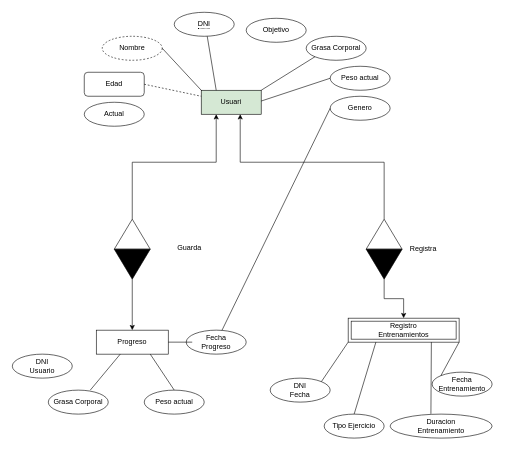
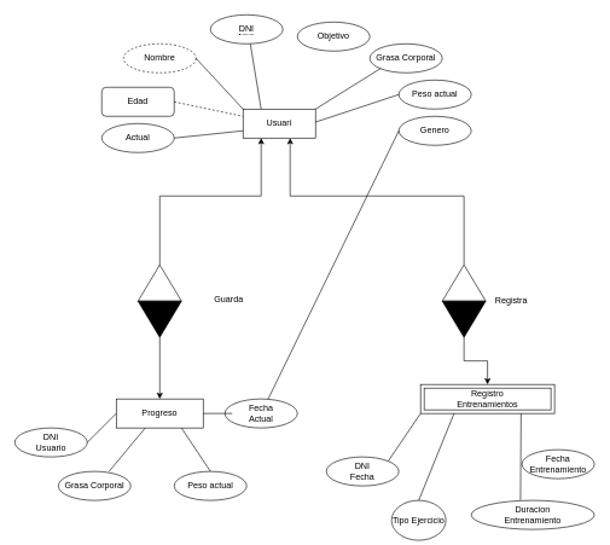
  <mxCell id="0" />
  <mxCell id="1" parent="0" />
- <mxCell id="2" value="Usuari" style="whiteSpace=wrap;html=1;align=center;fillColor=#d5e8d4;" parent="1" vertex="1"><mxGeometry x="335" y="150" width="100" height="40" as="geometry" /></mxCell>
+ <mxCell id="2" value="Usuari" style="whiteSpace=wrap;html=1;align=center;" parent="1" vertex="1"><mxGeometry x="335" y="150" width="100" height="40" as="geometry" /></mxCell>
  <mxCell id="3" value="Progreso" style="whiteSpace=wrap;html=1;align=center;" parent="1" vertex="1"><mxGeometry x="160" y="550" width="120" height="40" as="geometry" /></mxCell>
  <mxCell id="4" value="Grasa Corporal" style="ellipse;whiteSpace=wrap;html=1;align=center;" parent="1" vertex="1"><mxGeometry x="510" y="60" width="100" height="40" as="geometry" /></mxCell>
  <mxCell id="5" value="Peso actual" style="ellipse;whiteSpace=wrap;html=1;align=center;" parent="1" vertex="1"><mxGeometry x="550" y="110" width="100" height="40" as="geometry" /></mxCell>
  <mxCell id="6" value="Genero" style="ellipse;whiteSpace=wrap;html=1;align=center;" parent="1" vertex="1"><mxGeometry x="550" y="160" width="100" height="40" as="geometry" /></mxCell>
  <mxCell id="7" value="Actual" style="ellipse;whiteSpace=wrap;html=1;align=center;" parent="1" vertex="1"><mxGeometry x="140" y="170" width="100" height="40" as="geometry" /></mxCell>
  <mxCell id="8" value="Edad" style="whiteSpace=wrap;html=1;align=center;rounded=1;" parent="1" vertex="1"><mxGeometry x="140" y="120" width="100" height="40" as="geometry" /></mxCell>
  <mxCell id="9" value="Objetivo" style="ellipse;whiteSpace=wrap;html=1;align=center;" parent="1" vertex="1"><mxGeometry x="410" y="30" width="100" height="40" as="geometry" /></mxCell>
  <mxCell id="10" value="Nombre" style="ellipse;whiteSpace=wrap;html=1;align=center;dashed=1;" parent="1" vertex="1"><mxGeometry x="170" y="60" width="100" height="40" as="geometry" /></mxCell>
  <mxCell id="11" value="Duracion&lt;div&gt;Entrenamiento&lt;/div&gt;" style="ellipse;whiteSpace=wrap;html=1;align=center;" parent="1" vertex="1"><mxGeometry x="650" y="690" width="170" height="40" as="geometry" /></mxCell>
  <mxCell id="12" value="DNI&lt;div&gt;Fecha&lt;/div&gt;" style="ellipse;whiteSpace=wrap;html=1;align=center;" parent="1" vertex="1"><mxGeometry x="450" y="630" width="100" height="40" as="geometry" /></mxCell>
- <mxCell id="13" value="Tipo Ejercicio" style="ellipse;whiteSpace=wrap;html=1;align=center;" parent="1" vertex="1"><mxGeometry x="540" y="690" width="100" height="40" as="geometry" /></mxCell>
+ <mxCell id="13" value="Tipo Ejercicio" style="ellipse;whiteSpace=wrap;html=1;align=center;" parent="1" vertex="1"><mxGeometry x="540" y="690" width="75" height="55" as="geometry" /></mxCell>
  <mxCell id="14" value="Fecha&lt;div&gt;Entrenamiento&lt;/div&gt;" style="ellipse;whiteSpace=wrap;html=1;align=center;" parent="1" vertex="1"><mxGeometry x="720" y="620" width="100" height="40" as="geometry" /></mxCell>
- <mxCell id="15" value="&lt;div&gt;Fecha&lt;/div&gt;&lt;div&gt;Progreso&lt;/div&gt;" style="ellipse;whiteSpace=wrap;html=1;align=center;" parent="1" vertex="1"><mxGeometry x="310" y="550" width="100" height="40" as="geometry" /></mxCell>
+ <mxCell id="15" value="&lt;div&gt;Fecha&lt;/div&gt;&lt;div&gt;Actual&lt;/div&gt;" style="ellipse;whiteSpace=wrap;html=1;align=center;" parent="1" vertex="1"><mxGeometry x="310" y="550" width="100" height="40" as="geometry" /></mxCell>
  <mxCell id="16" value="&lt;div&gt;DNI&lt;/div&gt;&lt;div&gt;Usuario&lt;/div&gt;" style="ellipse;whiteSpace=wrap;html=1;align=center;" parent="1" vertex="1"><mxGeometry x="20" y="590" width="100" height="40" as="geometry" /></mxCell>
  <mxCell id="17" value="Grasa Corporal" style="ellipse;whiteSpace=wrap;html=1;align=center;" parent="1" vertex="1"><mxGeometry x="80" y="650" width="100" height="40" as="geometry" /></mxCell>
  <mxCell id="18" value="&lt;span style=&quot;border-bottom: 1px dotted&quot;&gt;DNI&lt;/span&gt;" style="ellipse;whiteSpace=wrap;html=1;align=center;" parent="1" vertex="1"><mxGeometry x="290" y="20" width="100" height="40" as="geometry" /></mxCell>
  <mxCell id="19" style="edgeStyle=orthogonalEdgeStyle;rounded=0;orthogonalLoop=1;jettySize=auto;html=1;exitX=0.5;exitY=1;exitDx=0;exitDy=0;" parent="1" edge="1"><mxGeometry relative="1" as="geometry"><mxPoint x="610" y="590" as="sourcePoint" /><mxPoint x="610" y="590" as="targetPoint" /></mxGeometry></mxCell>
  <mxCell id="20" style="edgeStyle=orthogonalEdgeStyle;rounded=0;orthogonalLoop=1;jettySize=auto;html=1;exitX=0.5;exitY=1;exitDx=0;exitDy=0;" parent="1" source="6" target="6" edge="1"><mxGeometry relative="1" as="geometry" /></mxCell>
  <mxCell id="21" value="" style="verticalLabelPosition=bottom;verticalAlign=top;html=1;shape=mxgraph.basic.acute_triangle;dx=0.5;" parent="1" vertex="1"><mxGeometry x="190" y="365" width="60" height="50" as="geometry" /></mxCell>
  <mxCell id="22" style="edgeStyle=none;rounded=0;orthogonalLoop=1;jettySize=auto;html=1;exitX=0;exitY=0;exitDx=30;exitDy=0;exitPerimeter=0;" parent="1" source="23" target="3" edge="1"><mxGeometry relative="1" as="geometry" /></mxCell>
  <mxCell id="23" value="" style="verticalLabelPosition=bottom;verticalAlign=top;html=1;shape=mxgraph.basic.acute_triangle;dx=0.5;rotation=-180;fillColor=#000000;" parent="1" vertex="1"><mxGeometry x="190" y="415" width="60" height="50" as="geometry" /></mxCell>
  <mxCell id="24" value="Registra" style="text;html=1;align=center;verticalAlign=middle;resizable=0;points=[];autosize=1;strokeColor=none;fillColor=none;" parent="1" vertex="1"><mxGeometry x="670" y="400" width="70" height="30" as="geometry" /></mxCell>
  <mxCell id="25" value="Guarda" style="text;html=1;align=center;verticalAlign=middle;resizable=0;points=[];autosize=1;strokeColor=none;fillColor=none;" parent="1" vertex="1"><mxGeometry x="285" y="398" width="60" height="30" as="geometry" /></mxCell>
  <mxCell id="26" value="Registro&lt;div&gt;Entrenamientos&lt;/div&gt;" style="shape=ext;margin=3;double=1;whiteSpace=wrap;html=1;align=center;" parent="1" vertex="1"><mxGeometry x="580" y="530" width="185" height="40" as="geometry" /></mxCell>
  <mxCell id="27" value="Peso actual" style="ellipse;whiteSpace=wrap;html=1;align=center;" parent="1" vertex="1"><mxGeometry x="240" y="650" width="100" height="40" as="geometry" /></mxCell>
  <mxCell id="28" value="" style="endArrow=none;html=1;rounded=0;exitX=0;exitY=0.5;exitDx=0;exitDy=0;" parent="1" source="6" target="15" edge="1"><mxGeometry width="50" height="50" relative="1" as="geometry"><mxPoint x="285" y="280" as="sourcePoint" /><mxPoint x="335" y="190" as="targetPoint" /></mxGeometry></mxCell>
+ <mxCell id="29" value="" style="endArrow=none;html=1;rounded=0;exitX=1;exitY=0.5;exitDx=0;exitDy=0;entryX=0;entryY=0.75;entryDx=0;entryDy=0;" parent="1" source="7" target="2" edge="1"><mxGeometry width="50" height="50" relative="1" as="geometry"><mxPoint x="275" y="240" as="sourcePoint" /><mxPoint x="335" y="170" as="targetPoint" /></mxGeometry></mxCell>
  <mxCell id="30" value="" style="endArrow=none;html=1;rounded=0;exitX=1;exitY=0.5;exitDx=0;exitDy=0;entryX=0;entryY=0.25;entryDx=0;entryDy=0;dashed=1;" parent="1" source="8" target="2" edge="1"><mxGeometry width="50" height="50" relative="1" as="geometry"><mxPoint x="275" y="180" as="sourcePoint" /><mxPoint x="335" y="150" as="targetPoint" /></mxGeometry></mxCell>
  <mxCell id="31" value="" style="endArrow=none;html=1;rounded=0;exitX=1;exitY=0.5;exitDx=0;exitDy=0;entryX=0;entryY=0;entryDx=0;entryDy=0;" parent="1" source="10" target="2" edge="1"><mxGeometry width="50" height="50" relative="1" as="geometry"><mxPoint x="275" y="80" as="sourcePoint" /><mxPoint x="335" y="100" as="targetPoint" /></mxGeometry></mxCell>
  <mxCell id="32" value="" style="endArrow=none;html=1;rounded=0;exitX=1;exitY=0.5;exitDx=0;exitDy=0;entryX=0.25;entryY=0;entryDx=0;entryDy=0;" parent="1" target="2" edge="1"><mxGeometry width="50" height="50" relative="1" as="geometry"><mxPoint x="345" y="60" as="sourcePoint" /><mxPoint x="405" y="130" as="targetPoint" /></mxGeometry></mxCell>
  <mxCell id="33" value="" style="endArrow=none;html=1;rounded=0;exitX=0;exitY=1;exitDx=0;exitDy=0;entryX=0.75;entryY=0;entryDx=0;entryDy=0;" parent="1" source="4" edge="1"><mxGeometry width="50" height="50" relative="1" as="geometry"><mxPoint x="480" y="60" as="sourcePoint" /><mxPoint x="435" y="150" as="targetPoint" /></mxGeometry></mxCell>
  <mxCell id="34" value="" style="endArrow=none;html=1;rounded=0;exitX=0.7;exitY=0;exitDx=0;exitDy=0;exitPerimeter=0;" parent="1" source="17" edge="1"><mxGeometry width="50" height="50" relative="1" as="geometry"><mxPoint x="150" y="640" as="sourcePoint" /><mxPoint x="200" y="590" as="targetPoint" /></mxGeometry></mxCell>
+ <mxCell id="35" value="" style="endArrow=none;html=1;rounded=0;exitX=1;exitY=0.5;exitDx=0;exitDy=0;entryX=0;entryY=0.5;entryDx=0;entryDy=0;" parent="1" source="16" target="3" edge="1"><mxGeometry width="50" height="50" relative="1" as="geometry"><mxPoint x="110" y="610" as="sourcePoint" /><mxPoint x="160" y="560" as="targetPoint" /></mxGeometry></mxCell>
  <mxCell id="36" value="" style="endArrow=none;html=1;rounded=0;exitX=1;exitY=0.5;exitDx=0;exitDy=0;" parent="1" source="3" edge="1"><mxGeometry width="50" height="50" relative="1" as="geometry"><mxPoint x="280" y="580" as="sourcePoint" /><mxPoint x="320" y="570" as="targetPoint" /></mxGeometry></mxCell>
  <mxCell id="37" value="" style="endArrow=none;html=1;rounded=0;exitX=0.75;exitY=1;exitDx=0;exitDy=0;entryX=0.5;entryY=0;entryDx=0;entryDy=0;" parent="1" source="3" target="27" edge="1"><mxGeometry width="50" height="50" relative="1" as="geometry"><mxPoint x="280" y="589" as="sourcePoint" /><mxPoint x="320" y="589" as="targetPoint" /></mxGeometry></mxCell>
  <mxCell id="38" value="" style="endArrow=none;html=1;rounded=0;exitX=0.5;exitY=0;exitDx=0;exitDy=0;entryX=0.25;entryY=1;entryDx=0;entryDy=0;" parent="1" source="13" target="26" edge="1"><mxGeometry width="50" height="50" relative="1" as="geometry"><mxPoint x="639.5" y="610" as="sourcePoint" /><mxPoint x="639.5" y="570" as="targetPoint" /></mxGeometry></mxCell>
- <mxCell id="39" value="" style="endArrow=none;html=1;rounded=0;exitX=1;exitY=1;exitDx=0;exitDy=0;entryX=0;entryY=0;entryDx=0;entryDy=0;" parent="1" source="26" target="14" edge="1"><mxGeometry width="50" height="50" relative="1" as="geometry"><mxPoint x="690" y="560" as="sourcePoint" /><mxPoint x="740" y="510" as="targetPoint" /></mxGeometry></mxCell>
  <mxCell id="40" value="" style="endArrow=none;html=1;rounded=0;exitX=0.75;exitY=1;exitDx=0;exitDy=0;entryX=0.4;entryY=-0.012;entryDx=0;entryDy=0;entryPerimeter=0;" parent="1" source="26" target="11" edge="1"><mxGeometry width="50" height="50" relative="1" as="geometry"><mxPoint x="710" y="540" as="sourcePoint" /><mxPoint x="740" y="660" as="targetPoint" /></mxGeometry></mxCell>
  <mxCell id="41" value="" style="verticalLabelPosition=bottom;verticalAlign=top;html=1;shape=mxgraph.basic.acute_triangle;dx=0.5;" parent="1" vertex="1"><mxGeometry x="610" y="365" width="60" height="50" as="geometry" /></mxCell>
  <mxCell id="42" style="edgeStyle=orthogonalEdgeStyle;rounded=0;orthogonalLoop=1;jettySize=auto;html=1;exitX=0;exitY=0;exitDx=30;exitDy=0;exitPerimeter=0;entryX=0.5;entryY=0;entryDx=0;entryDy=0;" parent="1" source="43" target="26" edge="1"><mxGeometry relative="1" as="geometry" /></mxCell>
  <mxCell id="43" value="" style="verticalLabelPosition=bottom;verticalAlign=top;html=1;shape=mxgraph.basic.acute_triangle;dx=0.5;rotation=-180;fillColor=#000000;" parent="1" vertex="1"><mxGeometry x="610" y="415" width="60" height="50" as="geometry" /></mxCell>
  <mxCell id="44" value="" style="endArrow=none;html=1;rounded=0;exitX=0;exitY=0.5;exitDx=0;exitDy=0;entryX=0.75;entryY=0;entryDx=0;entryDy=0;" parent="1" source="5" edge="1"><mxGeometry width="50" height="50" relative="1" as="geometry"><mxPoint x="530" y="112" as="sourcePoint" /><mxPoint x="435" y="168" as="targetPoint" /></mxGeometry></mxCell>
  <mxCell id="45" value="" style="endArrow=none;html=1;rounded=0;exitX=1;exitY=0;exitDx=0;exitDy=0;entryX=0;entryY=1;entryDx=0;entryDy=0;" parent="1" source="12" target="26" edge="1"><mxGeometry width="50" height="50" relative="1" as="geometry"><mxPoint x="649.5" y="620" as="sourcePoint" /><mxPoint x="650" y="580" as="targetPoint" /><Array as="points" /></mxGeometry></mxCell>
  <mxCell id="46" style="edgeStyle=orthogonalEdgeStyle;rounded=0;orthogonalLoop=1;jettySize=auto;html=1;exitX=0;exitY=0;exitDx=30;exitDy=0;exitPerimeter=0;" parent="1" source="41" edge="1"><mxGeometry relative="1" as="geometry"><Array as="points"><mxPoint x="640" y="270" /><mxPoint x="400" y="270" /><mxPoint x="400" y="191" /></Array><mxPoint x="400" y="190" as="targetPoint" /></mxGeometry></mxCell>
  <mxCell id="47" style="edgeStyle=orthogonalEdgeStyle;rounded=0;orthogonalLoop=1;jettySize=auto;html=1;exitX=0;exitY=0;exitDx=30;exitDy=0;exitPerimeter=0;" parent="1" source="21" edge="1"><mxGeometry relative="1" as="geometry"><Array as="points"><mxPoint x="220" y="270" /><mxPoint x="360" y="270" /><mxPoint x="360" y="193" /></Array><mxPoint x="360" y="190" as="targetPoint" /></mxGeometry></mxCell>
